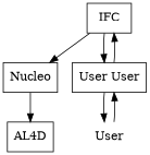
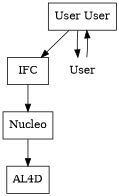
  digraph {
    node [shape=box]
    n1 [label=IFC]
    n2 [label=Nucleo]
    n3 [label="User User"]
    n4 [label=AL4D]
    n5 [color=white label=User]
    n1 -> n2
-   n1 -> n3
    n2 -> n4
    n3 -> n1
    n3 -> n5
    n5 -> n3
  }
